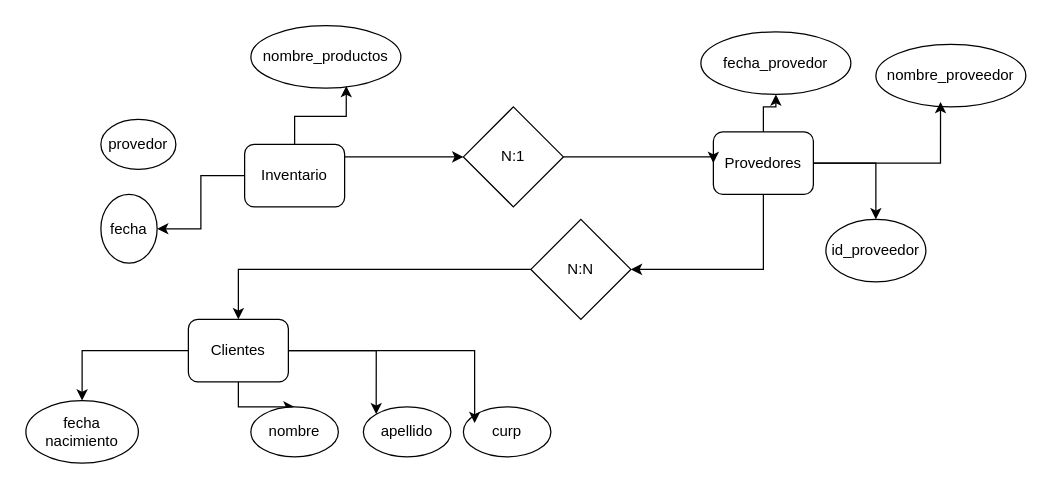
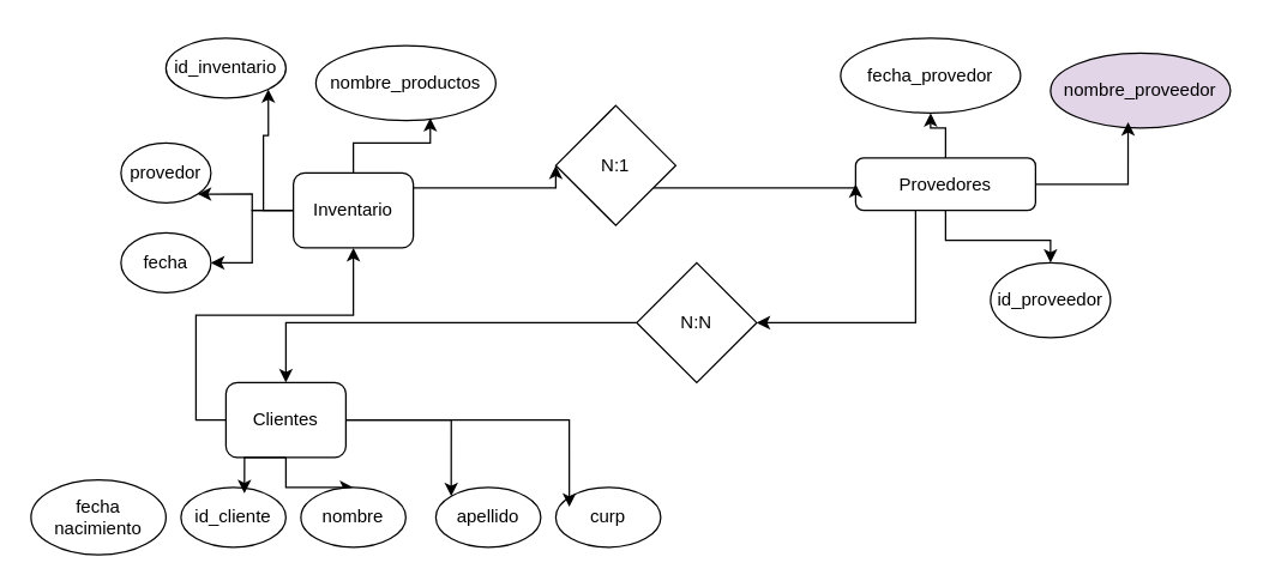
  <mxCell id="0" />
  <mxCell id="1" parent="0" />
  <mxCell id="2" style="edgeStyle=orthogonalEdgeStyle;rounded=0;orthogonalLoop=1;jettySize=auto;html=1;" edge="1" parent="1" source="6" target="18"><mxGeometry relative="1" as="geometry" /></mxCell>
+ <mxCell id="3" style="edgeStyle=orthogonalEdgeStyle;rounded=0;orthogonalLoop=1;jettySize=auto;html=1;entryX=1;entryY=1;entryDx=0;entryDy=0;" edge="1" parent="1" source="6" target="17"><mxGeometry relative="1" as="geometry" /></mxCell>
+ <mxCell id="4" style="edgeStyle=orthogonalEdgeStyle;rounded=0;orthogonalLoop=1;jettySize=auto;html=1;entryX=1;entryY=1;entryDx=0;entryDy=0;" edge="1" parent="1" source="6" target="15"><mxGeometry relative="1" as="geometry" /></mxCell>
  <mxCell id="5" style="edgeStyle=orthogonalEdgeStyle;rounded=0;orthogonalLoop=1;jettySize=auto;html=1;entryX=0;entryY=0.5;entryDx=0;entryDy=0;" edge="1" parent="1" source="6" target="32"><mxGeometry relative="1" as="geometry"><Array as="points"><mxPoint x="280" y="125" /><mxPoint x="280" y="125" /></Array></mxGeometry></mxCell>
  <mxCell id="6" value="Inventario" style="rounded=1;whiteSpace=wrap;html=1;" vertex="1" parent="1"><mxGeometry x="195" y="115" width="80" height="50" as="geometry" /></mxCell>
- <mxCell id="7" style="edgeStyle=orthogonalEdgeStyle;rounded=0;orthogonalLoop=1;jettySize=auto;html=1;exitX=0;exitY=0.5;exitDx=0;exitDy=0;entryX=0.5;entryY=0;entryDx=0;entryDy=0;" edge="1" parent="1" source="10" target="26"><mxGeometry relative="1" as="geometry" /></mxCell>
+ <mxCell id="7" style="edgeStyle=orthogonalEdgeStyle;rounded=0;orthogonalLoop=1;jettySize=auto;html=1;exitX=0;exitY=0.5;exitDx=0;exitDy=0;" edge="1" parent="1" source="10" target="6"><mxGeometry relative="1" as="geometry" /></mxCell>
  <mxCell id="8" style="edgeStyle=orthogonalEdgeStyle;rounded=0;orthogonalLoop=1;jettySize=auto;html=1;" edge="1" parent="1" source="10" target="23"><mxGeometry relative="1" as="geometry" /></mxCell>
  <mxCell id="9" style="edgeStyle=orthogonalEdgeStyle;rounded=0;orthogonalLoop=1;jettySize=auto;html=1;exitX=1;exitY=0.5;exitDx=0;exitDy=0;entryX=0;entryY=0;entryDx=0;entryDy=0;" edge="1" parent="1" source="10" target="24"><mxGeometry relative="1" as="geometry" /></mxCell>
  <mxCell id="10" value="Clientes" style="rounded=1;whiteSpace=wrap;html=1;" vertex="1" parent="1"><mxGeometry x="150" y="255" width="80" height="50" as="geometry" /></mxCell>
  <mxCell id="11" style="edgeStyle=orthogonalEdgeStyle;rounded=0;orthogonalLoop=1;jettySize=auto;html=1;entryX=0.5;entryY=1;entryDx=0;entryDy=0;" edge="1" parent="1" source="14" target="20"><mxGeometry relative="1" as="geometry" /></mxCell>
  <mxCell id="12" style="edgeStyle=orthogonalEdgeStyle;rounded=0;orthogonalLoop=1;jettySize=auto;html=1;" edge="1" parent="1" source="14" target="19"><mxGeometry relative="1" as="geometry" /></mxCell>
  <mxCell id="13" style="edgeStyle=orthogonalEdgeStyle;rounded=0;orthogonalLoop=1;jettySize=auto;html=1;entryX=1;entryY=0.5;entryDx=0;entryDy=0;" edge="1" parent="1" source="14" target="34"><mxGeometry relative="1" as="geometry"><Array as="points"><mxPoint x="610" y="215" /></Array></mxGeometry></mxCell>
- <mxCell id="14" value="Provedores" style="rounded=1;whiteSpace=wrap;html=1;" vertex="1" parent="1"><mxGeometry x="570" y="105" width="80" height="50" as="geometry" /></mxCell>
- <mxCell id="16" value="nombre_productos" style="ellipse;whiteSpace=wrap;html=1;" vertex="1" parent="1"><mxGeometry x="200" y="20" width="120" height="50" as="geometry" /></mxCell>
+ <mxCell id="14" value="Provedores" style="rounded=1;whiteSpace=wrap;html=1;" vertex="1" parent="1"><mxGeometry x="570" y="105" width="120" height="35" as="geometry" /></mxCell>
+ <mxCell id="15" value="id_inventario" style="ellipse;whiteSpace=wrap;html=1;" vertex="1" parent="1"><mxGeometry x="110" y="25" width="80" height="40" as="geometry" /></mxCell>
+ <mxCell id="16" value="nombre_productos" style="ellipse;whiteSpace=wrap;html=1;" vertex="1" parent="1"><mxGeometry x="210" y="30" width="120" height="50" as="geometry" /></mxCell>
  <mxCell id="17" value="provedor" style="ellipse;whiteSpace=wrap;html=1;" vertex="1" parent="1"><mxGeometry x="80" y="95" width="60" height="40" as="geometry" /></mxCell>
- <mxCell id="18" value="fecha" style="ellipse;whiteSpace=wrap;html=1;" vertex="1" parent="1"><mxGeometry x="80" y="155" width="45" height="55" as="geometry" /></mxCell>
+ <mxCell id="18" value="fecha" style="ellipse;whiteSpace=wrap;html=1;" vertex="1" parent="1"><mxGeometry x="80" y="155" width="60" height="40" as="geometry" /></mxCell>
  <mxCell id="19" value="id_proveedor" style="ellipse;whiteSpace=wrap;html=1;" vertex="1" parent="1"><mxGeometry x="660" y="175" width="80" height="50" as="geometry" /></mxCell>
  <mxCell id="20" value="fecha_provedor" style="ellipse;whiteSpace=wrap;html=1;" vertex="1" parent="1"><mxGeometry x="560" y="25" width="120" height="50" as="geometry" /></mxCell>
- <mxCell id="21" value="nombre_proveedor" style="ellipse;whiteSpace=wrap;html=1;" vertex="1" parent="1"><mxGeometry x="700" y="35" width="120" height="50" as="geometry" /></mxCell>
+ <mxCell id="21" value="nombre_proveedor" style="ellipse;whiteSpace=wrap;html=1;fillColor=#e1d5e7;" vertex="1" parent="1"><mxGeometry x="700" y="35" width="120" height="50" as="geometry" /></mxCell>
+ <mxCell id="22" value="id_cliente" style="ellipse;whiteSpace=wrap;html=1;" vertex="1" parent="1"><mxGeometry x="120" y="325" width="70" height="40" as="geometry" /></mxCell>
  <mxCell id="23" value="nombre" style="ellipse;whiteSpace=wrap;html=1;" vertex="1" parent="1"><mxGeometry x="200" y="325" width="70" height="40" as="geometry" /></mxCell>
  <mxCell id="24" value="apellido" style="ellipse;whiteSpace=wrap;html=1;" vertex="1" parent="1"><mxGeometry x="290" y="325" width="70" height="40" as="geometry" /></mxCell>
  <mxCell id="25" value="curp" style="ellipse;whiteSpace=wrap;html=1;" vertex="1" parent="1"><mxGeometry x="370" y="325" width="70" height="40" as="geometry" /></mxCell>
  <mxCell id="26" value="fecha nacimiento" style="ellipse;whiteSpace=wrap;html=1;" vertex="1" parent="1"><mxGeometry x="20" y="320" width="90" height="50" as="geometry" /></mxCell>
+ <mxCell id="27" style="edgeStyle=orthogonalEdgeStyle;rounded=0;orthogonalLoop=1;jettySize=auto;html=1;exitX=0.5;exitY=1;exitDx=0;exitDy=0;entryX=0.605;entryY=0.1;entryDx=0;entryDy=0;entryPerimeter=0;" edge="1" parent="1" source="10" target="22"><mxGeometry relative="1" as="geometry" /></mxCell>
  <mxCell id="28" style="edgeStyle=orthogonalEdgeStyle;rounded=0;orthogonalLoop=1;jettySize=auto;html=1;entryX=0.129;entryY=0.325;entryDx=0;entryDy=0;entryPerimeter=0;" edge="1" parent="1" source="10" target="25"><mxGeometry relative="1" as="geometry" /></mxCell>
  <mxCell id="29" style="edgeStyle=orthogonalEdgeStyle;rounded=0;orthogonalLoop=1;jettySize=auto;html=1;entryX=0.636;entryY=0.967;entryDx=0;entryDy=0;entryPerimeter=0;" edge="1" parent="1" source="6" target="16"><mxGeometry relative="1" as="geometry" /></mxCell>
  <mxCell id="30" style="edgeStyle=orthogonalEdgeStyle;rounded=0;orthogonalLoop=1;jettySize=auto;html=1;entryX=0.431;entryY=0.92;entryDx=0;entryDy=0;entryPerimeter=0;" edge="1" parent="1" source="14" target="21"><mxGeometry relative="1" as="geometry" /></mxCell>
  <mxCell id="31" style="edgeStyle=orthogonalEdgeStyle;rounded=0;orthogonalLoop=1;jettySize=auto;html=1;entryX=0;entryY=0.5;entryDx=0;entryDy=0;" edge="1" parent="1" source="32" target="14"><mxGeometry relative="1" as="geometry"><Array as="points"><mxPoint x="570" y="125" /></Array></mxGeometry></mxCell>
- <mxCell id="32" value="N:1" style="rhombus;whiteSpace=wrap;html=1;" vertex="1" parent="1"><mxGeometry x="370" y="85" width="80" height="80" as="geometry" /></mxCell>
+ <mxCell id="32" value="N:1" style="rhombus;whiteSpace=wrap;html=1;" vertex="1" parent="1"><mxGeometry x="370" y="70" width="80" height="80" as="geometry" /></mxCell>
  <mxCell id="33" style="edgeStyle=orthogonalEdgeStyle;rounded=0;orthogonalLoop=1;jettySize=auto;html=1;entryX=0.5;entryY=0;entryDx=0;entryDy=0;" edge="1" parent="1" source="34" target="10"><mxGeometry relative="1" as="geometry" /></mxCell>
  <mxCell id="34" value="N:N" style="rhombus;whiteSpace=wrap;html=1;" vertex="1" parent="1"><mxGeometry x="424" y="175" width="80" height="80" as="geometry" /></mxCell>
